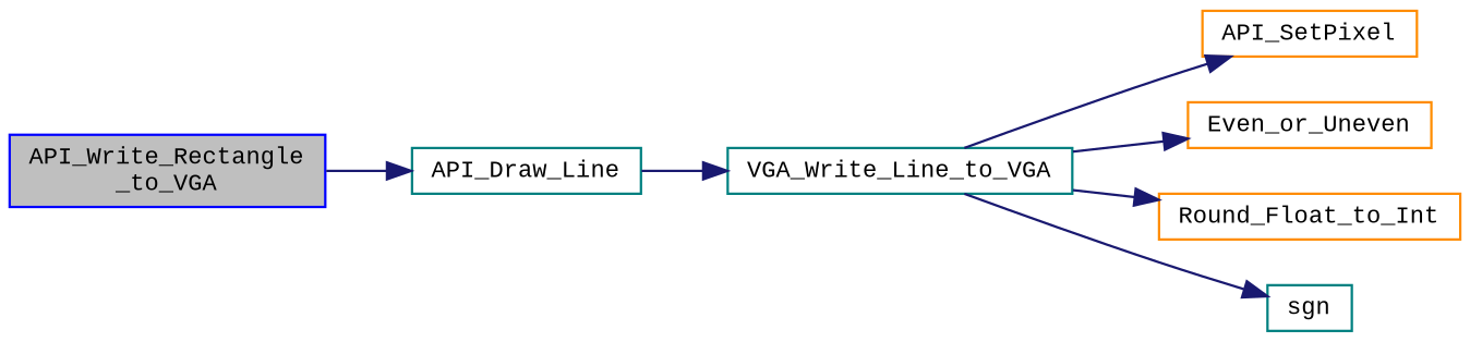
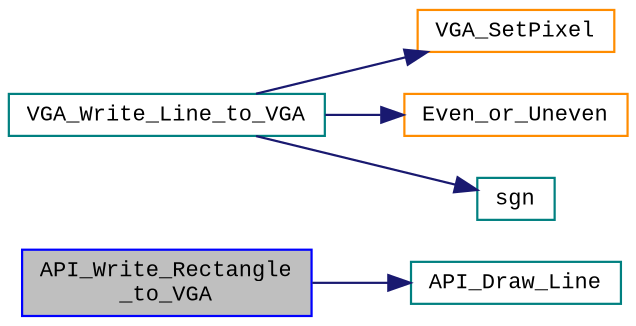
  digraph {
    fontname="Liberation Mono"
    rankdir=LR
    node [color=teal fillcolor=white fontname="Liberation Mono" fontsize=10 shape=record style=filled]
    edge [color=midnightblue fontname="Liberation Mono" fontsize=10 labelfontname=Helvetica labelfontsize=10 style=solid]
    n1 [color=blue fillcolor=grey75 fontcolor=black height=0.2 label="API_Write_Rectangle\l_to_VGA" width=0.4]
    n2 [height=0.2 label=API_Draw_Line width=0.4]
    n3 [height=0.2 label=VGA_Write_Line_to_VGA width=0.4]
-   n4 [color=darkorange height=0.2 label=API_SetPixel width=0.4]
+   n4 [color=darkorange height=0.2 label=VGA_SetPixel width=0.4]
    n5 [color=darkorange height=0.2 label=Even_or_Uneven width=0.4]
-   n6 [color=darkorange height=0.2 label=Round_Float_to_Int width=0.4]
    n7 [height=0.2 label=sgn width=0.4]
    n1 -> n2
-   n2 -> n3
    n3 -> n4
    n3 -> n5
-   n3 -> n6
    n3 -> n7
  }
